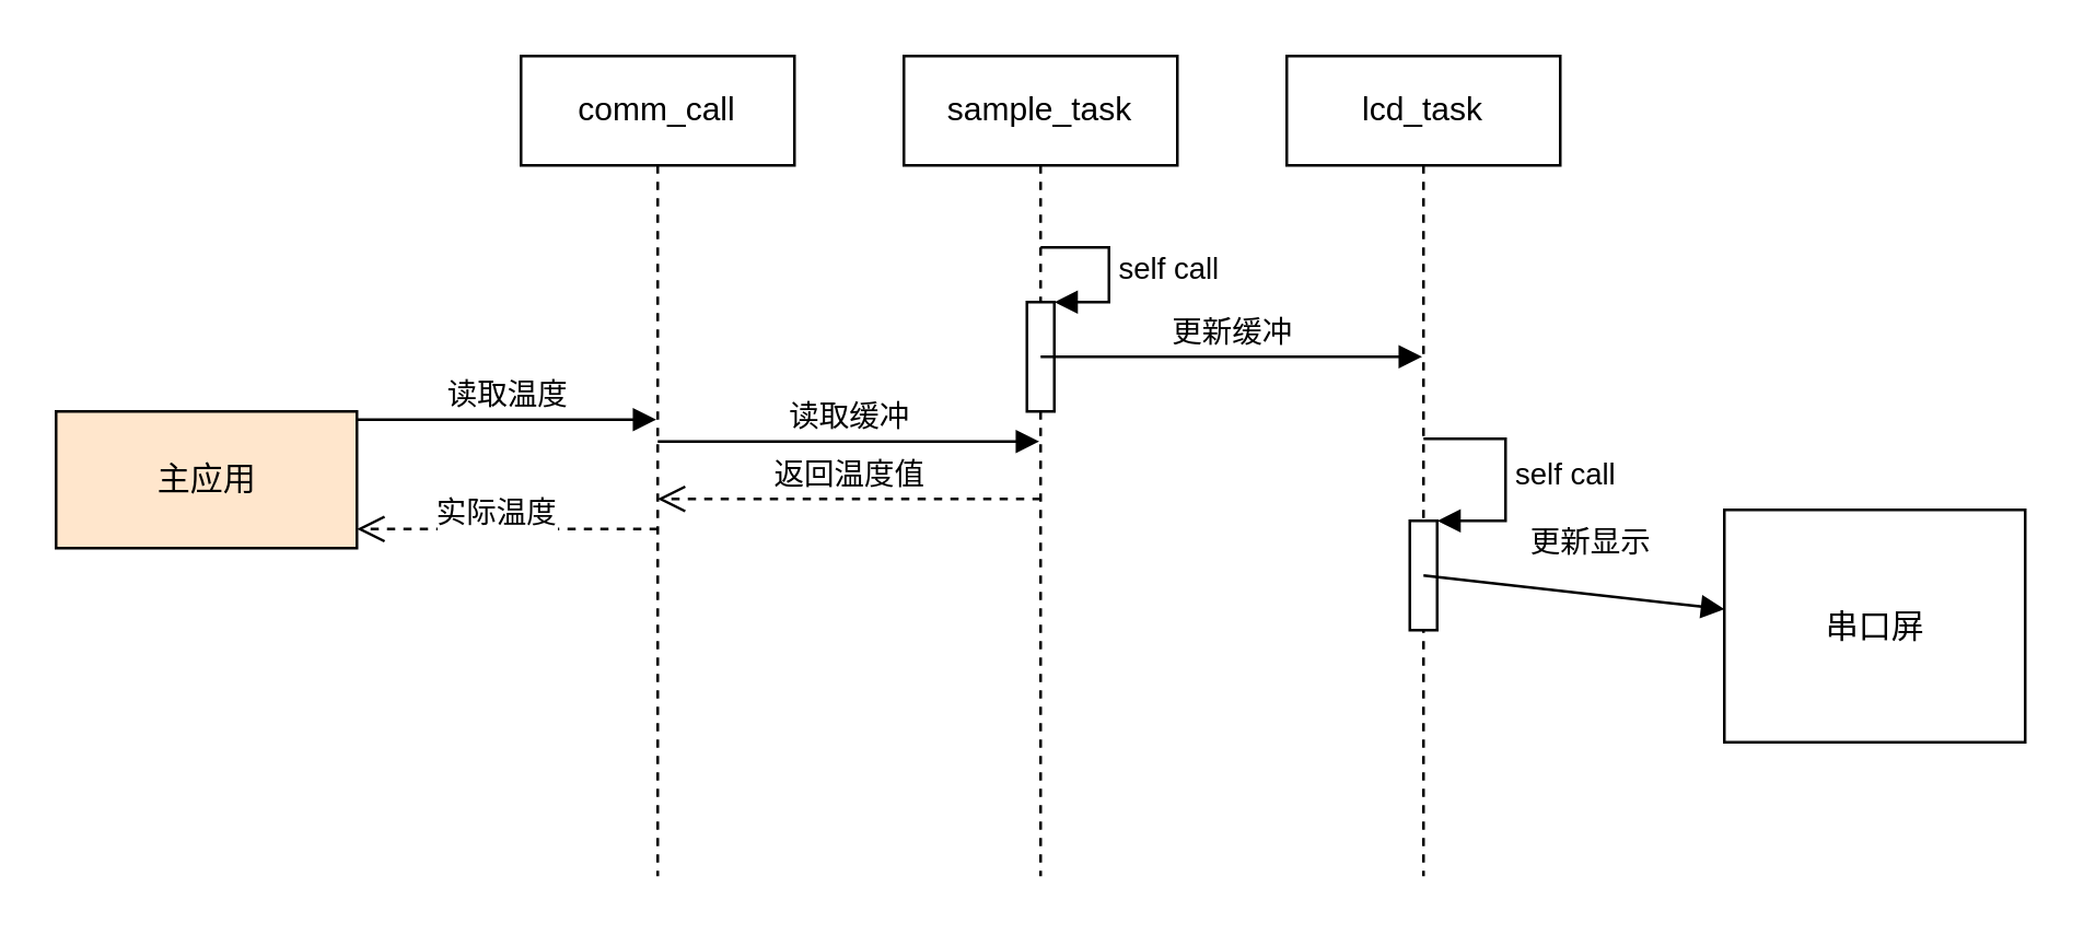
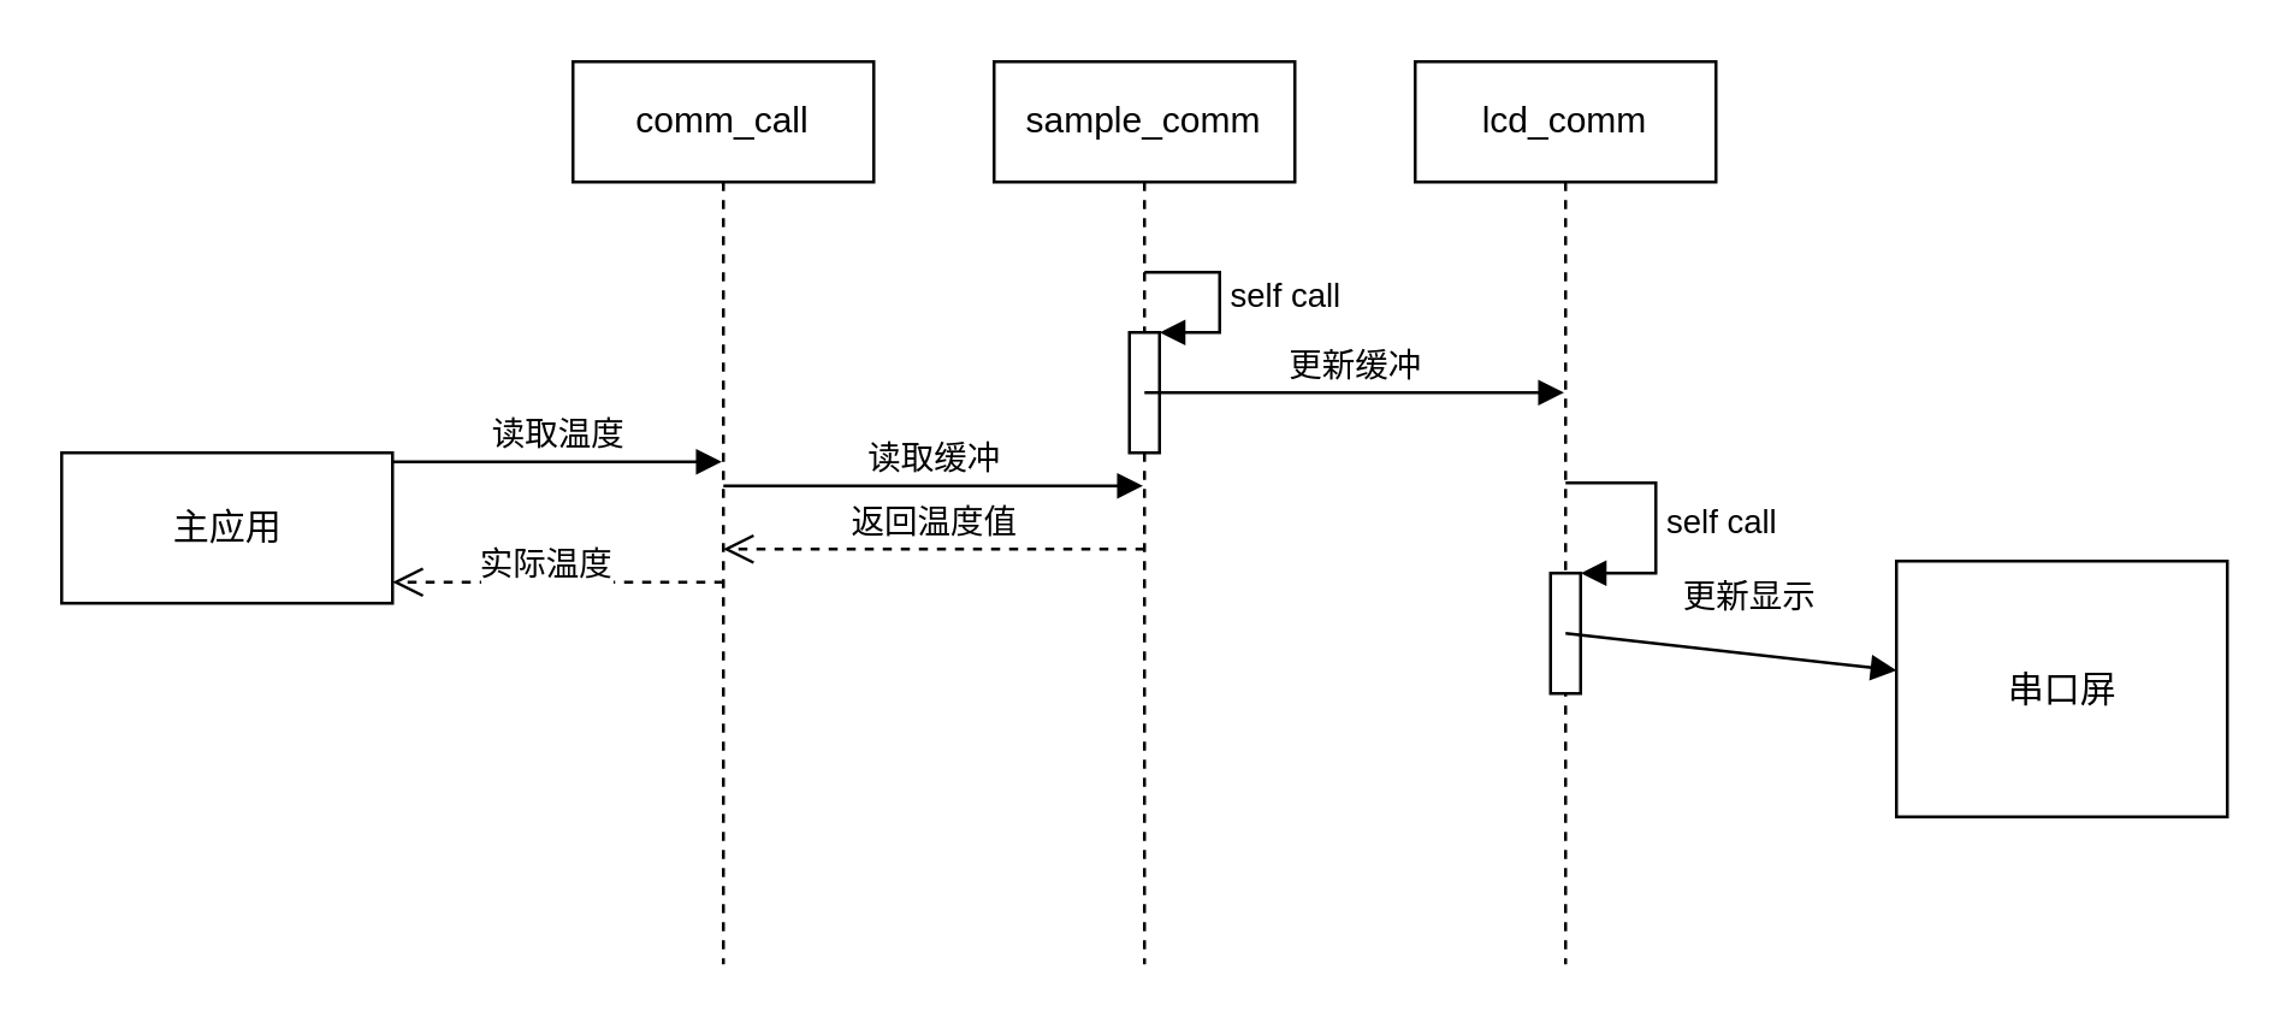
  <mxCell id="0" />
  <mxCell id="1" parent="0" />
  <mxCell id="2" value="comm_call" style="shape=umlLifeline;perimeter=lifelinePerimeter;whiteSpace=wrap;html=1;container=1;collapsible=0;recursiveResize=0;outlineConnect=0;" vertex="1" parent="1"><mxGeometry x="190" y="20" width="100" height="300" as="geometry" /></mxCell>
  <mxCell id="3" value="读取缓冲" style="html=1;verticalAlign=bottom;endArrow=block;rounded=0;" edge="1" parent="2"><mxGeometry width="80" relative="1" as="geometry"><mxPoint x="50" y="141" as="sourcePoint" /><mxPoint x="189.5" y="141" as="targetPoint" /></mxGeometry></mxCell>
- <mxCell id="4" value="sample_task" style="shape=umlLifeline;perimeter=lifelinePerimeter;whiteSpace=wrap;html=1;container=1;collapsible=0;recursiveResize=0;outlineConnect=0;" vertex="1" parent="1"><mxGeometry x="330" y="20" width="100" height="300" as="geometry" /></mxCell>
+ <mxCell id="4" value="sample_comm" style="shape=umlLifeline;perimeter=lifelinePerimeter;whiteSpace=wrap;html=1;container=1;collapsible=0;recursiveResize=0;outlineConnect=0;" vertex="1" parent="1"><mxGeometry x="330" y="20" width="100" height="300" as="geometry" /></mxCell>
  <mxCell id="5" value="" style="html=1;points=[];perimeter=orthogonalPerimeter;" vertex="1" parent="4"><mxGeometry x="45" y="90" width="10" height="40" as="geometry" /></mxCell>
  <mxCell id="6" value="self call" style="edgeStyle=orthogonalEdgeStyle;html=1;align=left;spacingLeft=2;endArrow=block;rounded=0;entryX=1;entryY=0;" edge="1" target="5" parent="4"><mxGeometry relative="1" as="geometry"><mxPoint x="50" y="70" as="sourcePoint" /><Array as="points"><mxPoint x="75" y="70" /></Array></mxGeometry></mxCell>
- <mxCell id="7" value="lcd_task" style="shape=umlLifeline;perimeter=lifelinePerimeter;whiteSpace=wrap;html=1;container=1;collapsible=0;recursiveResize=0;outlineConnect=0;" vertex="1" parent="1"><mxGeometry x="470" y="20" width="100" height="300" as="geometry" /></mxCell>
+ <mxCell id="7" value="lcd_comm" style="shape=umlLifeline;perimeter=lifelinePerimeter;whiteSpace=wrap;html=1;container=1;collapsible=0;recursiveResize=0;outlineConnect=0;" vertex="1" parent="1"><mxGeometry x="470" y="20" width="100" height="300" as="geometry" /></mxCell>
  <mxCell id="8" value="" style="html=1;points=[];perimeter=orthogonalPerimeter;" vertex="1" parent="7"><mxGeometry x="45" y="170" width="10" height="40" as="geometry" /></mxCell>
  <mxCell id="9" value="self call" style="edgeStyle=orthogonalEdgeStyle;html=1;align=left;spacingLeft=2;endArrow=block;rounded=0;entryX=1;entryY=0;" edge="1" target="8" parent="7"><mxGeometry relative="1" as="geometry"><mxPoint x="50" y="140" as="sourcePoint" /><Array as="points"><mxPoint x="80" y="140" /></Array></mxGeometry></mxCell>
  <mxCell id="10" value="更新显示" style="html=1;verticalAlign=bottom;endArrow=block;rounded=0;" edge="1" parent="7" target="11"><mxGeometry x="0.09" y="10" width="80" relative="1" as="geometry"><mxPoint x="50" y="190" as="sourcePoint" /><mxPoint x="130" y="190" as="targetPoint" /><mxPoint as="offset" /></mxGeometry></mxCell>
  <mxCell id="11" value="串口屏" style="html=1;" vertex="1" parent="1"><mxGeometry x="630" y="186" width="110" height="85" as="geometry" /></mxCell>
  <mxCell id="12" value="更新缓冲" style="html=1;verticalAlign=bottom;endArrow=block;rounded=0;" edge="1" parent="1" target="7"><mxGeometry width="80" relative="1" as="geometry"><mxPoint x="380" y="130" as="sourcePoint" /><mxPoint x="460" y="130" as="targetPoint" /></mxGeometry></mxCell>
- <mxCell id="13" value="主应用" style="html=1;fillColor=#ffe6cc;" vertex="1" parent="1"><mxGeometry x="20" y="150" width="110" height="50" as="geometry" /></mxCell>
+ <mxCell id="13" value="主应用" style="html=1;" vertex="1" parent="1"><mxGeometry x="20" y="150" width="110" height="50" as="geometry" /></mxCell>
  <mxCell id="14" value="读取温度" style="html=1;verticalAlign=bottom;endArrow=block;rounded=0;" edge="1" parent="1"><mxGeometry width="80" relative="1" as="geometry"><mxPoint x="130" y="153" as="sourcePoint" /><mxPoint x="239.5" y="153" as="targetPoint" /></mxGeometry></mxCell>
  <mxCell id="15" value="返回温度值" style="html=1;verticalAlign=bottom;endArrow=open;dashed=1;endSize=8;rounded=0;" edge="1" parent="1"><mxGeometry x="-0.001" relative="1" as="geometry"><mxPoint x="380" y="182" as="sourcePoint" /><mxPoint x="239.929" y="182" as="targetPoint" /><mxPoint as="offset" /></mxGeometry></mxCell>
  <mxCell id="16" value="" style="html=1;verticalAlign=bottom;endArrow=open;dashed=1;endSize=8;rounded=0;entryX=1;entryY=1;entryDx=0;entryDy=0;" edge="1" parent="1"><mxGeometry relative="1" as="geometry"><mxPoint x="240" y="193" as="sourcePoint" /><mxPoint x="130" y="193" as="targetPoint" /></mxGeometry></mxCell>
  <mxCell id="17" value="实际温度" style="edgeLabel;html=1;align=center;verticalAlign=middle;resizable=0;points=[];" vertex="1" connectable="0" parent="16"><mxGeometry x="0.268" y="-3" relative="1" as="geometry"><mxPoint x="10" y="-4" as="offset" /></mxGeometry></mxCell>
